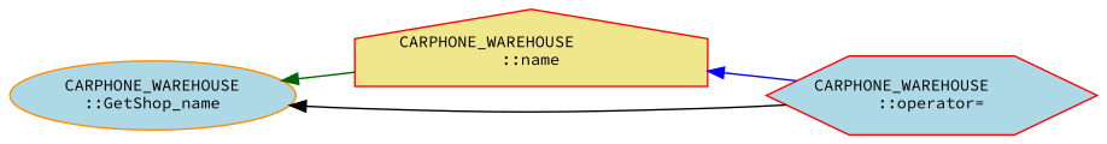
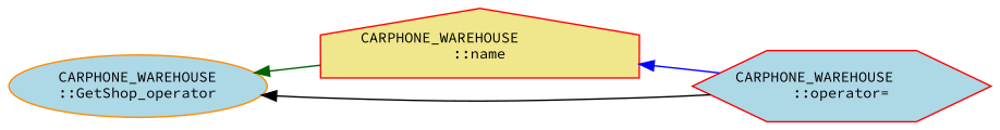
  digraph {
    fontname="Source Code Pro"
    rankdir=LR
    node [color=red fillcolor=lightblue fontname="Source Code Pro" fontsize=10 style=filled]
    edge [dir=back fontname="Source Code Pro" fontsize=10 labelfontname=Helvetica labelfontsize=10 style=solid]
-   n1 [color=darkorange fontcolor=black height=0.2 label="CARPHONE_WAREHOUSE\l::GetShop_name" shape=ellipse width=0.4]
+   n1 [color=darkorange fontcolor=black height=0.2 label="CARPHONE_WAREHOUSE\l::GetShop_operator" shape=ellipse width=0.4]
    n2 [fillcolor=khaki height=0.2 label="CARPHONE_WAREHOUSE\l::name" shape=house width=0.4]
    n3 [height=0.2 label="CARPHONE_WAREHOUSE\l::operator=" shape=hexagon width=0.4]
    n1 -> n2 [color=darkgreen]
    n1 -> n3 [color=black]
    n2 -> n3 [color=blue]
  }
